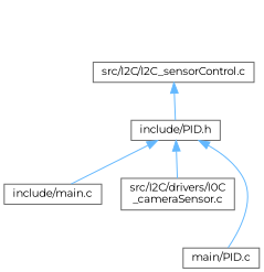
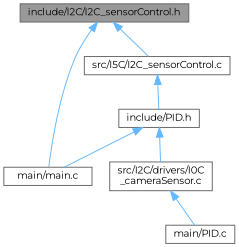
  digraph {
    fontname=Montserrat
    node [color=grey40 fillcolor=white fontname=Montserrat fontsize=10 shape=box style=filled]
    edge [color=steelblue1 dir=back fontname=Montserrat fontsize=10 labelfontname=Helvetica labelfontsize=10 style=solid]
-   n2 [height=0.2 label="include/main.c" width=0.4]
-   n3 [height=0.2 label="src/I2C/I2C_sensorControl.c" width=0.4]
+   n1 [color=gray40 fillcolor=grey60 fontcolor=black height=0.2 label="include/I2C/I2C_sensorControl.h" width=0.4]
+   n2 [height=0.2 label="main/main.c" width=0.4]
+   n3 [height=0.2 label="src/I5C/I2C_sensorControl.c" width=0.4]
    n4 [height=0.2 label="include/PID.h" width=0.4]
    n5 [height=0.2 label="src/I2C/drivers/I0C\l_cameraSensor.c" width=0.4]
    n6 [height=0.2 label="main/PID.c" width=0.4]
+   n1 -> n2
+   n1 -> n3
    n3 -> n4
    n4 -> n2
    n4 -> n5
-   n4 -> n6
+   n5 -> n6
  }
